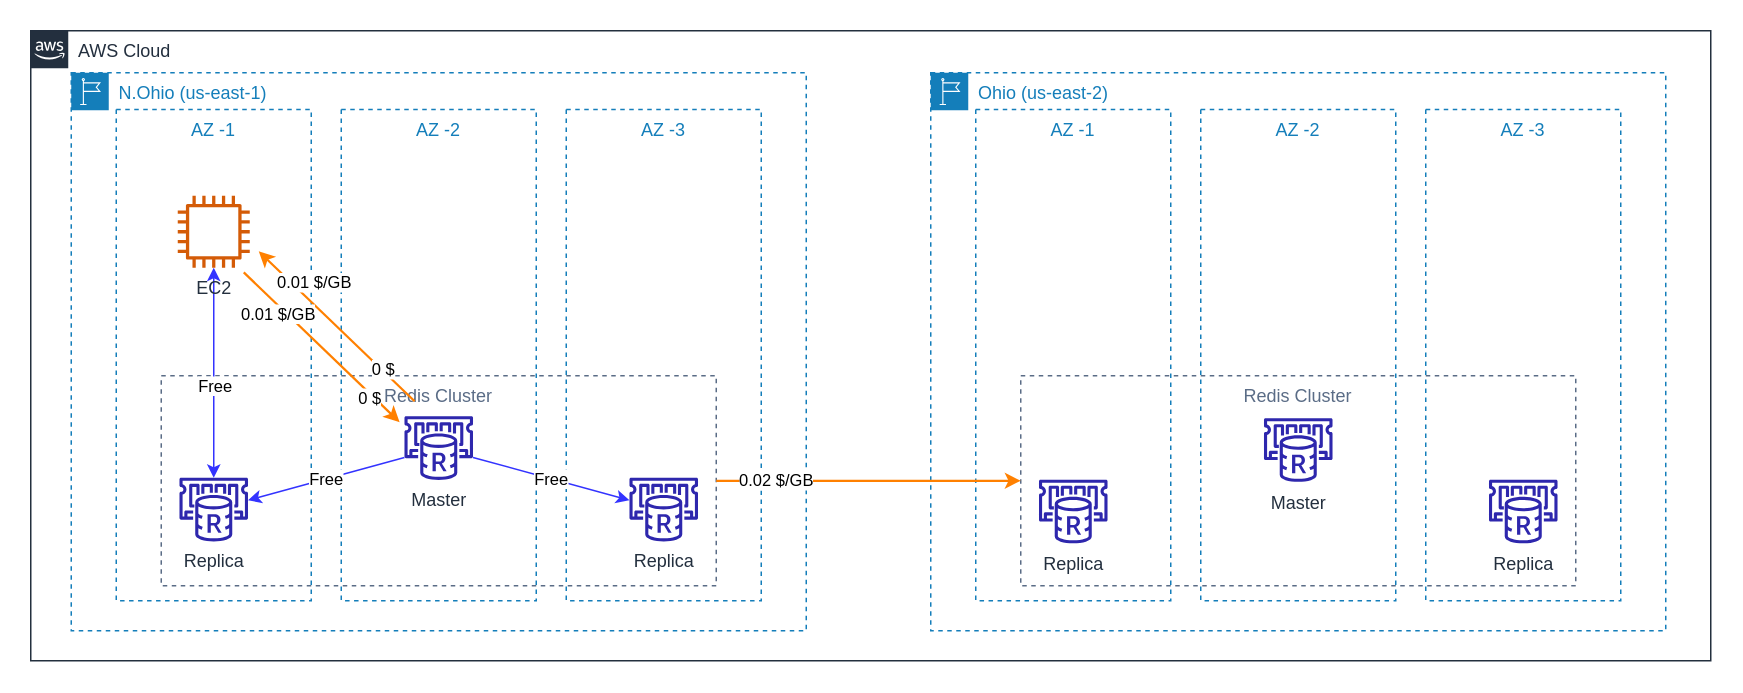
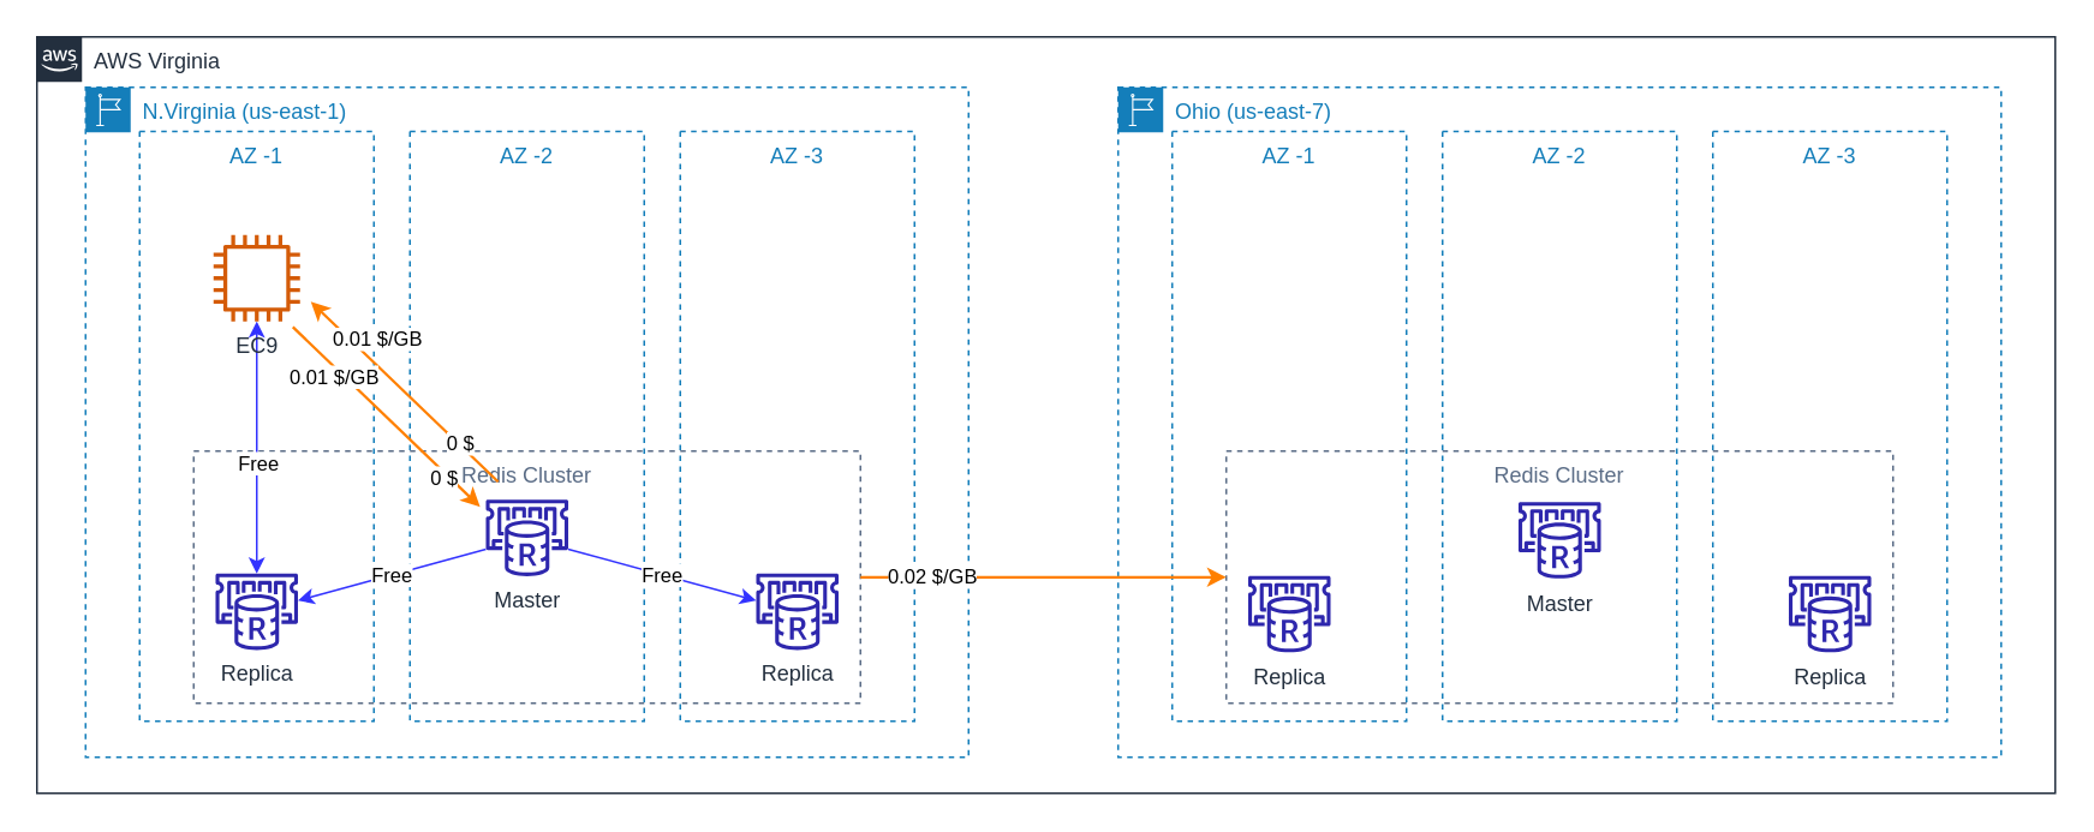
  <mxCell id="0" />
  <mxCell id="1" parent="0" />
- <mxCell id="2" value="N.Ohio (us-east-1)" style="points=[[0,0],[0.25,0],[0.5,0],[0.75,0],[1,0],[1,0.25],[1,0.5],[1,0.75],[1,1],[0.75,1],[0.5,1],[0.25,1],[0,1],[0,0.75],[0,0.5],[0,0.25]];outlineConnect=0;gradientColor=none;html=1;whiteSpace=wrap;fontSize=12;fontStyle=0;container=1;pointerEvents=0;collapsible=0;recursiveResize=0;shape=mxgraph.aws4.group;grIcon=mxgraph.aws4.group_region;strokeColor=#147EBA;fillColor=none;verticalAlign=top;align=left;spacingLeft=30;fontColor=#147EBA;dashed=1;" vertex="1" parent="1"><mxGeometry x="47" y="48" width="490" height="372" as="geometry" /></mxCell>
+ <mxCell id="2" value="N.Virginia (us-east-1)" style="points=[[0,0],[0.25,0],[0.5,0],[0.75,0],[1,0],[1,0.25],[1,0.5],[1,0.75],[1,1],[0.75,1],[0.5,1],[0.25,1],[0,1],[0,0.75],[0,0.5],[0,0.25]];outlineConnect=0;gradientColor=none;html=1;whiteSpace=wrap;fontSize=12;fontStyle=0;container=1;pointerEvents=0;collapsible=0;recursiveResize=0;shape=mxgraph.aws4.group;grIcon=mxgraph.aws4.group_region;strokeColor=#147EBA;fillColor=none;verticalAlign=top;align=left;spacingLeft=30;fontColor=#147EBA;dashed=1;" vertex="1" parent="1"><mxGeometry x="47" y="48" width="490" height="372" as="geometry" /></mxCell>
  <mxCell id="3" value="AZ -1" style="fillColor=none;strokeColor=#147EBA;dashed=1;verticalAlign=top;fontStyle=0;fontColor=#147EBA;" vertex="1" parent="1"><mxGeometry x="77" y="72.46" width="130" height="327.54" as="geometry" /></mxCell>
  <mxCell id="4" value="AZ -2" style="fillColor=none;strokeColor=#147EBA;dashed=1;verticalAlign=top;fontStyle=0;fontColor=#147EBA;" vertex="1" parent="1"><mxGeometry x="227" y="72.46" width="130" height="327.54" as="geometry" /></mxCell>
  <mxCell id="5" value="AZ -3" style="fillColor=none;strokeColor=#147EBA;dashed=1;verticalAlign=top;fontStyle=0;fontColor=#147EBA;" vertex="1" parent="1"><mxGeometry x="377" y="72.46" width="130" height="327.54" as="geometry" /></mxCell>
  <mxCell id="6" value="Redis Cluster" style="fillColor=none;strokeColor=#5A6C86;dashed=1;verticalAlign=top;fontStyle=0;fontColor=#5A6C86;" vertex="1" parent="1"><mxGeometry x="107" y="250" width="370" height="140" as="geometry" /></mxCell>
  <mxCell id="7" value="Free" style="rounded=0;orthogonalLoop=1;jettySize=auto;html=1;strokeColor=#3333FF;" edge="1" parent="1" source="12" target="13"><mxGeometry relative="1" as="geometry" /></mxCell>
  <mxCell id="8" value="Free" style="edgeStyle=none;rounded=0;orthogonalLoop=1;jettySize=auto;html=1;strokeColor=#3333FF;" edge="1" parent="1" source="12" target="14"><mxGeometry relative="1" as="geometry" /></mxCell>
  <mxCell id="9" style="edgeStyle=none;rounded=0;orthogonalLoop=1;jettySize=auto;html=1;startArrow=none;startFill=0;strokeColor=#FF8000;strokeWidth=1.5;" edge="1" parent="1"><mxGeometry relative="1" as="geometry"><mxPoint x="275.921" y="267" as="sourcePoint" /><mxPoint x="172" y="167.077" as="targetPoint" /></mxGeometry></mxCell>
  <mxCell id="10" value="0.01 $/GB" style="edgeLabel;html=1;align=center;verticalAlign=middle;resizable=0;points=[];" vertex="1" connectable="0" parent="9"><mxGeometry x="0.536" relative="1" as="geometry"><mxPoint x="13" y="-3" as="offset" /></mxGeometry></mxCell>
  <mxCell id="11" value="0 $" style="edgeLabel;html=1;align=center;verticalAlign=middle;resizable=0;points=[];" vertex="1" connectable="0" parent="9"><mxGeometry x="-0.579" y="-1" relative="1" as="geometry"><mxPoint as="offset" /></mxGeometry></mxCell>
  <mxCell id="12" value="Master" style="sketch=0;outlineConnect=0;fontColor=#232F3E;gradientColor=none;fillColor=#2E27AD;strokeColor=none;dashed=0;verticalLabelPosition=bottom;verticalAlign=top;align=center;html=1;fontSize=12;fontStyle=0;aspect=fixed;pointerEvents=1;shape=mxgraph.aws4.elasticache_for_redis;" vertex="1" parent="1"><mxGeometry x="268" y="277" width="48" height="42.46" as="geometry" /></mxCell>
  <mxCell id="13" value="Replica" style="sketch=0;outlineConnect=0;fontColor=#232F3E;gradientColor=none;fillColor=#2E27AD;strokeColor=none;dashed=0;verticalLabelPosition=bottom;verticalAlign=top;align=center;html=1;fontSize=12;fontStyle=0;aspect=fixed;pointerEvents=1;shape=mxgraph.aws4.elasticache_for_redis;" vertex="1" parent="1"><mxGeometry x="118" y="318" width="48" height="42.46" as="geometry" /></mxCell>
  <mxCell id="14" value="Replica" style="sketch=0;outlineConnect=0;fontColor=#232F3E;gradientColor=none;fillColor=#2E27AD;strokeColor=none;dashed=0;verticalLabelPosition=bottom;verticalAlign=top;align=center;html=1;fontSize=12;fontStyle=0;aspect=fixed;pointerEvents=1;shape=mxgraph.aws4.elasticache_for_redis;" vertex="1" parent="1"><mxGeometry x="418" y="318" width="48" height="42.46" as="geometry" /></mxCell>
  <mxCell id="15" style="edgeStyle=none;rounded=0;orthogonalLoop=1;jettySize=auto;html=1;strokeColor=#3333FF;startArrow=classic;startFill=1;" edge="1" parent="1" source="20" target="13"><mxGeometry relative="1" as="geometry" /></mxCell>
  <mxCell id="16" value="Free" style="edgeLabel;html=1;align=center;verticalAlign=middle;resizable=0;points=[];" vertex="1" connectable="0" parent="15"><mxGeometry x="0.118" relative="1" as="geometry"><mxPoint as="offset" /></mxGeometry></mxCell>
  <mxCell id="17" style="edgeStyle=none;rounded=0;orthogonalLoop=1;jettySize=auto;html=1;startArrow=none;startFill=0;strokeColor=#FF8000;strokeWidth=1.5;" edge="1" parent="1"><mxGeometry relative="1" as="geometry"><mxPoint x="162" y="181.077" as="sourcePoint" /><mxPoint x="265.921" y="281" as="targetPoint" /></mxGeometry></mxCell>
  <mxCell id="18" value="0.01 $/GB" style="edgeLabel;html=1;align=center;verticalAlign=middle;resizable=0;points=[];" vertex="1" connectable="0" parent="17"><mxGeometry x="-0.685" y="-2" relative="1" as="geometry"><mxPoint x="7" y="10" as="offset" /></mxGeometry></mxCell>
  <mxCell id="19" value="0 $" style="edgeLabel;html=1;align=center;verticalAlign=middle;resizable=0;points=[];" vertex="1" connectable="0" parent="17"><mxGeometry x="0.637" y="-2" relative="1" as="geometry"><mxPoint as="offset" /></mxGeometry></mxCell>
- <mxCell id="20" value="EC2" style="sketch=0;outlineConnect=0;fontColor=#232F3E;gradientColor=none;fillColor=#D45B07;strokeColor=none;dashed=0;verticalLabelPosition=bottom;verticalAlign=top;align=center;html=1;fontSize=12;fontStyle=0;aspect=fixed;pointerEvents=1;shape=mxgraph.aws4.instance2;" vertex="1" parent="1"><mxGeometry x="118" y="130" width="48" height="48" as="geometry" /></mxCell>
- <mxCell id="21" value="Ohio (us-east-2)" style="points=[[0,0],[0.25,0],[0.5,0],[0.75,0],[1,0],[1,0.25],[1,0.5],[1,0.75],[1,1],[0.75,1],[0.5,1],[0.25,1],[0,1],[0,0.75],[0,0.5],[0,0.25]];outlineConnect=0;gradientColor=none;html=1;whiteSpace=wrap;fontSize=12;fontStyle=0;container=1;pointerEvents=0;collapsible=0;recursiveResize=0;shape=mxgraph.aws4.group;grIcon=mxgraph.aws4.group_region;strokeColor=#147EBA;fillColor=none;verticalAlign=top;align=left;spacingLeft=30;fontColor=#147EBA;dashed=1;" vertex="1" parent="1"><mxGeometry x="620" y="48" width="490" height="372" as="geometry" /></mxCell>
+ <mxCell id="20" value="EC9" style="sketch=0;outlineConnect=0;fontColor=#232F3E;gradientColor=none;fillColor=#D45B07;strokeColor=none;dashed=0;verticalLabelPosition=bottom;verticalAlign=top;align=center;html=1;fontSize=12;fontStyle=0;aspect=fixed;pointerEvents=1;shape=mxgraph.aws4.instance2;" vertex="1" parent="1"><mxGeometry x="118" y="130" width="48" height="48" as="geometry" /></mxCell>
+ <mxCell id="21" value="Ohio (us-east-7)" style="points=[[0,0],[0.25,0],[0.5,0],[0.75,0],[1,0],[1,0.25],[1,0.5],[1,0.75],[1,1],[0.75,1],[0.5,1],[0.25,1],[0,1],[0,0.75],[0,0.5],[0,0.25]];outlineConnect=0;gradientColor=none;html=1;whiteSpace=wrap;fontSize=12;fontStyle=0;container=1;pointerEvents=0;collapsible=0;recursiveResize=0;shape=mxgraph.aws4.group;grIcon=mxgraph.aws4.group_region;strokeColor=#147EBA;fillColor=none;verticalAlign=top;align=left;spacingLeft=30;fontColor=#147EBA;dashed=1;" vertex="1" parent="1"><mxGeometry x="620" y="48" width="490" height="372" as="geometry" /></mxCell>
  <mxCell id="22" value="AZ -1" style="fillColor=none;strokeColor=#147EBA;dashed=1;verticalAlign=top;fontStyle=0;fontColor=#147EBA;" vertex="1" parent="1"><mxGeometry x="650" y="72.46" width="130" height="327.54" as="geometry" /></mxCell>
  <mxCell id="23" value="AZ -2" style="fillColor=none;strokeColor=#147EBA;dashed=1;verticalAlign=top;fontStyle=0;fontColor=#147EBA;" vertex="1" parent="1"><mxGeometry x="800" y="72.46" width="130" height="327.54" as="geometry" /></mxCell>
  <mxCell id="24" value="AZ -3" style="fillColor=none;strokeColor=#147EBA;dashed=1;verticalAlign=top;fontStyle=0;fontColor=#147EBA;" vertex="1" parent="1"><mxGeometry x="950" y="72.46" width="130" height="327.54" as="geometry" /></mxCell>
  <mxCell id="25" value="Redis Cluster" style="fillColor=none;strokeColor=#5A6C86;dashed=1;verticalAlign=top;fontStyle=0;fontColor=#5A6C86;" vertex="1" parent="1"><mxGeometry x="680" y="250" width="370" height="140" as="geometry" /></mxCell>
  <mxCell id="26" value="Master" style="sketch=0;outlineConnect=0;fontColor=#232F3E;gradientColor=none;fillColor=#2E27AD;strokeColor=none;dashed=0;verticalLabelPosition=bottom;verticalAlign=top;align=center;html=1;fontSize=12;fontStyle=0;aspect=fixed;pointerEvents=1;shape=mxgraph.aws4.elasticache_for_redis;" vertex="1" parent="1"><mxGeometry x="841" y="278.27" width="48" height="42.46" as="geometry" /></mxCell>
  <mxCell id="27" value="Replica" style="sketch=0;outlineConnect=0;fontColor=#232F3E;gradientColor=none;fillColor=#2E27AD;strokeColor=none;dashed=0;verticalLabelPosition=bottom;verticalAlign=top;align=center;html=1;fontSize=12;fontStyle=0;aspect=fixed;pointerEvents=1;shape=mxgraph.aws4.elasticache_for_redis;" vertex="1" parent="1"><mxGeometry x="691" y="319.27" width="48" height="42.46" as="geometry" /></mxCell>
  <mxCell id="28" value="Replica" style="sketch=0;outlineConnect=0;fontColor=#232F3E;gradientColor=none;fillColor=#2E27AD;strokeColor=none;dashed=0;verticalLabelPosition=bottom;verticalAlign=top;align=center;html=1;fontSize=12;fontStyle=0;aspect=fixed;pointerEvents=1;shape=mxgraph.aws4.elasticache_for_redis;" vertex="1" parent="1"><mxGeometry x="991" y="319.27" width="48" height="42.46" as="geometry" /></mxCell>
  <mxCell id="29" value="" style="endArrow=classic;html=1;rounded=0;strokeColor=#FF8000;strokeWidth=1.5;entryX=0;entryY=0.5;entryDx=0;entryDy=0;exitX=1;exitY=0.5;exitDx=0;exitDy=0;" edge="1" parent="1" source="6" target="25"><mxGeometry width="50" height="50" relative="1" as="geometry"><mxPoint x="440" y="440" as="sourcePoint" /><mxPoint x="480" y="320" as="targetPoint" /></mxGeometry></mxCell>
  <mxCell id="30" value="0.02 $/GB" style="edgeLabel;html=1;align=center;verticalAlign=middle;resizable=0;points=[];" vertex="1" connectable="0" parent="29"><mxGeometry x="-0.617" y="1" relative="1" as="geometry"><mxPoint as="offset" /></mxGeometry></mxCell>
- <mxCell id="31" value="AWS Cloud" style="points=[[0,0],[0.25,0],[0.5,0],[0.75,0],[1,0],[1,0.25],[1,0.5],[1,0.75],[1,1],[0.75,1],[0.5,1],[0.25,1],[0,1],[0,0.75],[0,0.5],[0,0.25]];outlineConnect=0;gradientColor=none;html=1;whiteSpace=wrap;fontSize=12;fontStyle=0;container=1;pointerEvents=0;collapsible=0;recursiveResize=0;shape=mxgraph.aws4.group;grIcon=mxgraph.aws4.group_aws_cloud_alt;strokeColor=#232F3E;fillColor=none;verticalAlign=top;align=left;spacingLeft=30;fontColor=#232F3E;dashed=0;" vertex="1" parent="1"><mxGeometry x="20" y="20" width="1120" height="420" as="geometry" /></mxCell>
+ <mxCell id="31" value="AWS Virginia" style="points=[[0,0],[0.25,0],[0.5,0],[0.75,0],[1,0],[1,0.25],[1,0.5],[1,0.75],[1,1],[0.75,1],[0.5,1],[0.25,1],[0,1],[0,0.75],[0,0.5],[0,0.25]];outlineConnect=0;gradientColor=none;html=1;whiteSpace=wrap;fontSize=12;fontStyle=0;container=1;pointerEvents=0;collapsible=0;recursiveResize=0;shape=mxgraph.aws4.group;grIcon=mxgraph.aws4.group_aws_cloud_alt;strokeColor=#232F3E;fillColor=none;verticalAlign=top;align=left;spacingLeft=30;fontColor=#232F3E;dashed=0;" vertex="1" parent="1"><mxGeometry x="20" y="20" width="1120" height="420" as="geometry" /></mxCell>
